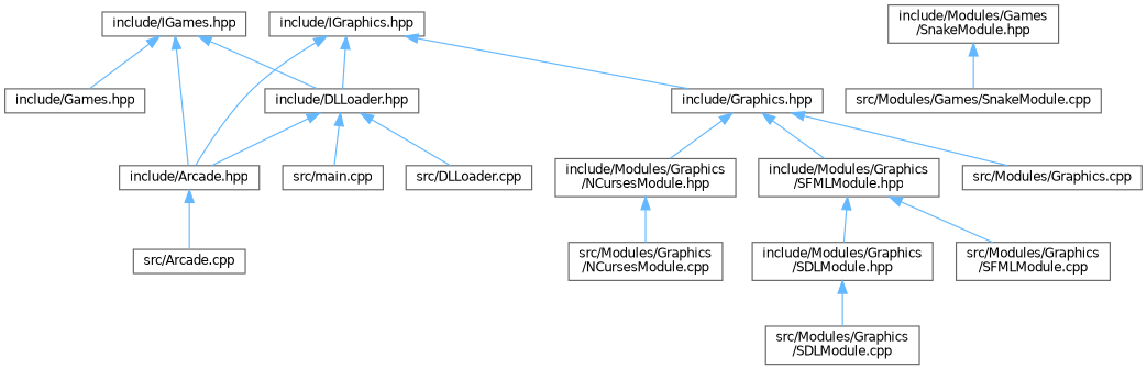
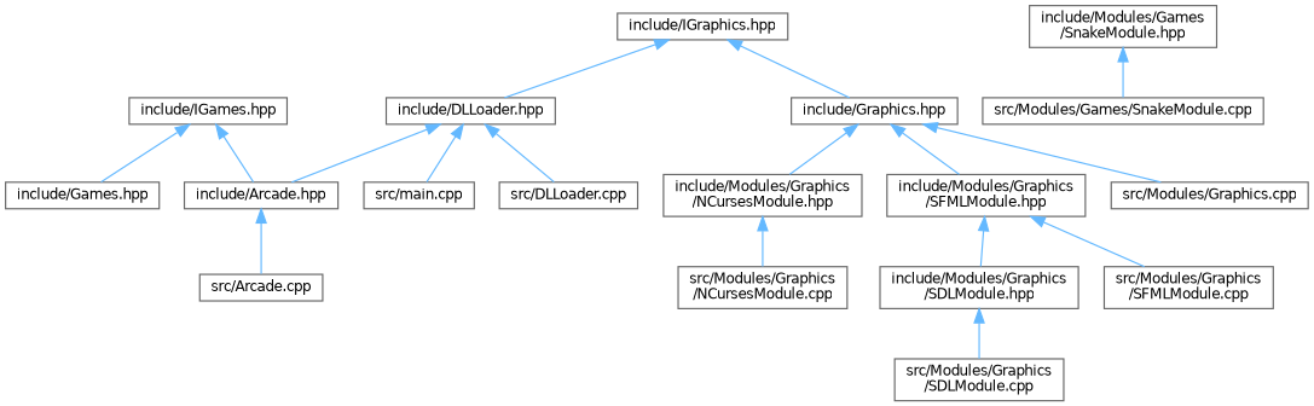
  digraph {
    node [color=grey40 fillcolor=white fontname=Helvetica fontsize=10 shape=box style=filled]
    edge [color=steelblue1 dir=back fontname=Helvetica fontsize=10 labelfontname=Helvetica labelfontsize=10 style=solid]
    n1 [height=0.2 label="include/Arcade.hpp" width=0.4]
    n2 [height=0.2 label="src/Arcade.cpp" width=0.4]
    n3 [height=0.2 label="include/IGames.hpp" width=0.4]
    n4 [height=0.2 label="include/DLLoader.hpp" width=0.4]
    n5 [height=0.2 label="include/Games.hpp" width=0.4]
    n6 [height=0.2 label="include/IGraphics.hpp" width=0.4]
    n7 [height=0.2 label="include/Graphics.hpp" width=0.4]
    n8 [height=0.2 label="src/main.cpp" width=0.4]
    n9 [height=0.2 label="src/DLLoader.cpp" width=0.4]
    n10 [height=0.2 label="include/Modules/Games\l/SnakeModule.hpp" width=0.4]
    n11 [height=0.2 label="src/Modules/Games/SnakeModule.cpp" width=0.4]
    n12 [height=0.2 label="include/Modules/Graphics\l/NCursesModule.hpp" width=0.4]
    n13 [height=0.2 label="include/Modules/Graphics\l/SFMLModule.hpp" width=0.4]
    n14 [height=0.2 label="src/Modules/Graphics.cpp" width=0.4]
    n15 [height=0.2 label="src/Modules/Graphics\l/NCursesModule.cpp" width=0.4]
    n16 [height=0.2 label="include/Modules/Graphics\l/SDLModule.hpp" width=0.4]
    n17 [height=0.2 label="src/Modules/Graphics\l/SDLModule.cpp" width=0.4]
    n18 [height=0.2 label="src/Modules/Graphics\l/SFMLModule.cpp" width=0.4]
    n1 -> n2
    n3 -> n1
-   n3 -> n4
    n3 -> n5
    n4 -> n1
    n4 -> n8
    n4 -> n9
-   n6 -> n1
    n6 -> n4
    n6 -> n7
    n7 -> n12
    n7 -> n13
    n7 -> n14
    n10 -> n11
    n12 -> n15
    n13 -> n16
    n13 -> n18
    n16 -> n17
  }
